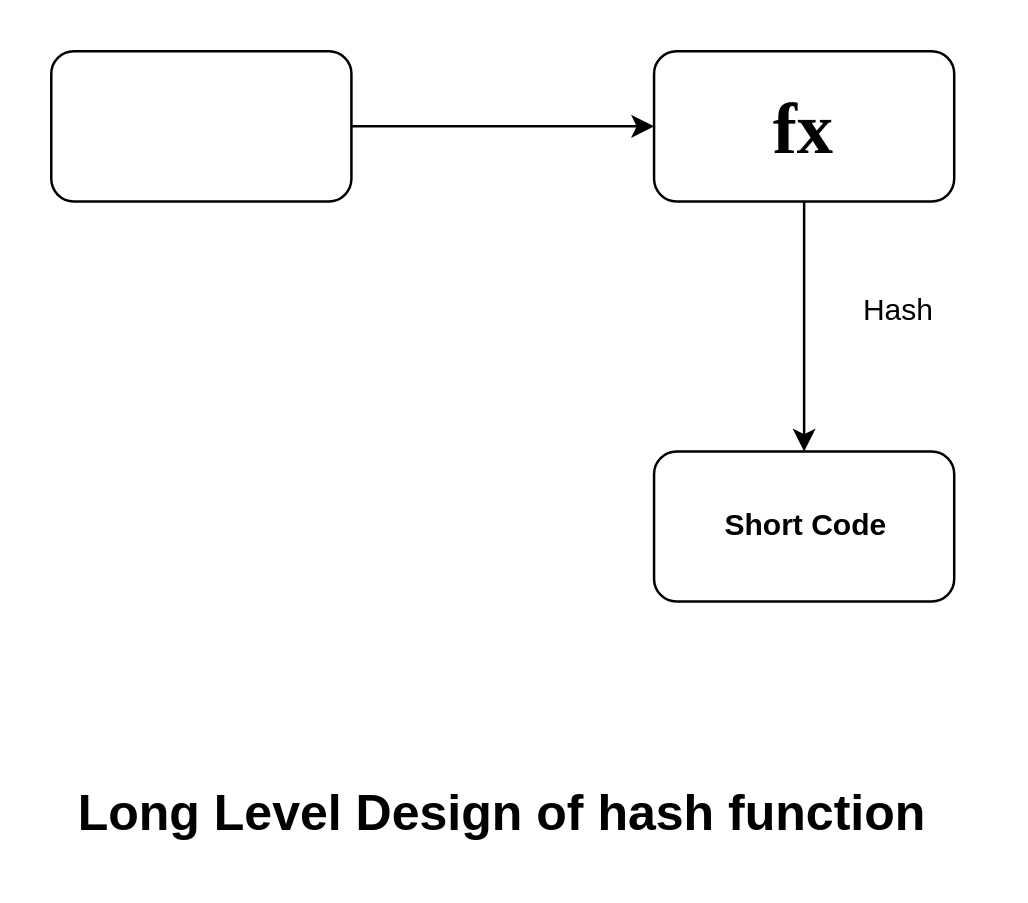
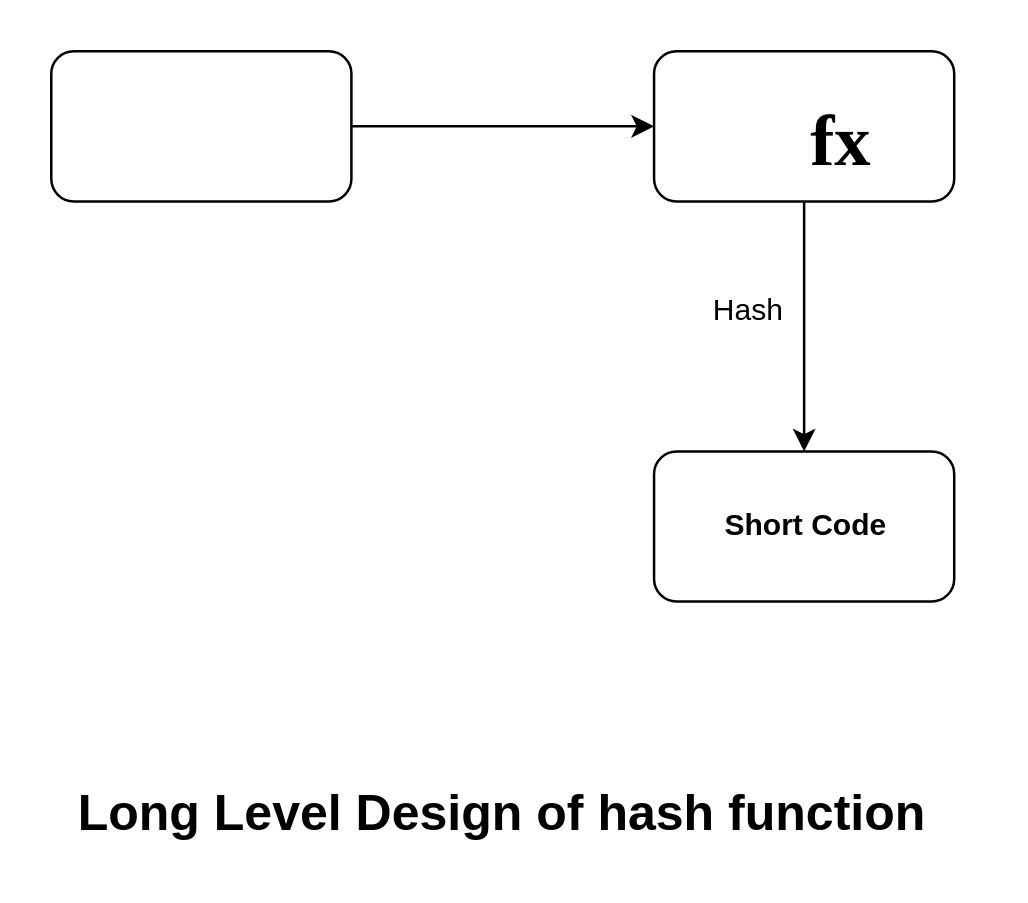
  <mxCell id="0" />
  <mxCell id="1" parent="0" />
  <mxCell id="2" value="" style="rounded=1;whiteSpace=wrap;html=1;" vertex="1" parent="1"><mxGeometry x="20" y="20" width="120" height="60" as="geometry" /></mxCell>
  <mxCell id="3" value="" style="rounded=1;whiteSpace=wrap;html=1;" vertex="1" parent="1"><mxGeometry x="261" y="20" width="120" height="60" as="geometry" /></mxCell>
  <mxCell id="4" value="" style="endArrow=classic;html=1;rounded=0;exitX=1;exitY=0.5;exitDx=0;exitDy=0;entryX=0;entryY=0.5;entryDx=0;entryDy=0;" edge="1" parent="1" source="2" target="3"><mxGeometry width="50" height="50" relative="1" as="geometry"><mxPoint x="330" y="140" as="sourcePoint" /><mxPoint x="380" y="90" as="targetPoint" /></mxGeometry></mxCell>
- <mxCell id="5" value="fx" style="text;html=1;align=center;verticalAlign=middle;whiteSpace=wrap;rounded=0;fontFamily=Garamond;fontStyle=1;fontSize=29;" vertex="1" parent="1"><mxGeometry x="291" y="36" width="60" height="30" as="geometry" /></mxCell>
+ <mxCell id="5" value="fx" style="text;html=1;align=center;verticalAlign=middle;whiteSpace=wrap;rounded=0;fontFamily=Garamond;fontStyle=1;fontSize=29;" vertex="1" parent="1"><mxGeometry x="306" y="41" width="60" height="30" as="geometry" /></mxCell>
  <mxCell id="6" value="" style="rounded=1;whiteSpace=wrap;html=1;" vertex="1" parent="1"><mxGeometry x="261" y="180" width="120" height="60" as="geometry" /></mxCell>
  <mxCell id="7" value="" style="endArrow=classic;html=1;rounded=0;exitX=0.5;exitY=1;exitDx=0;exitDy=0;" edge="1" parent="1" source="3" target="6"><mxGeometry width="50" height="50" relative="1" as="geometry"><mxPoint x="330" y="140" as="sourcePoint" /><mxPoint x="380" y="90" as="targetPoint" /></mxGeometry></mxCell>
  <mxCell id="8" value="Short Code" style="text;html=1;align=center;verticalAlign=middle;whiteSpace=wrap;rounded=0;fontStyle=1" vertex="1" parent="1"><mxGeometry x="282" y="195" width="80" height="30" as="geometry" /></mxCell>
  <mxCell id="9" value="Long Level Design of hash function" style="text;html=1;align=center;verticalAlign=middle;whiteSpace=wrap;rounded=0;fontStyle=1;fontSize=20;" vertex="1" parent="1"><mxGeometry x="21" y="309" width="359" height="30" as="geometry" /></mxCell>
- <mxCell id="10" value="Hash" style="text;html=1;align=center;verticalAlign=middle;whiteSpace=wrap;rounded=0;" vertex="1" parent="1"><mxGeometry x="329" y="109" width="60" height="30" as="geometry" /></mxCell>
+ <mxCell id="10" value="Hash" style="text;html=1;align=center;verticalAlign=middle;whiteSpace=wrap;rounded=0;" vertex="1" parent="1"><mxGeometry x="269" y="109" width="60" height="30" as="geometry" /></mxCell>
